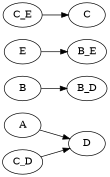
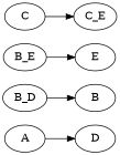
  digraph {
    rankdir=LR
    A
    D
    B
    B_D
    B_E
    E
    C
    C_E
-   C_D
    A -> D
-   B -> B_D
-   E -> B_E
-   C_E -> C
-   C_D -> D
+   B_D -> B
+   B_E -> E
+   C -> C_E
  }
